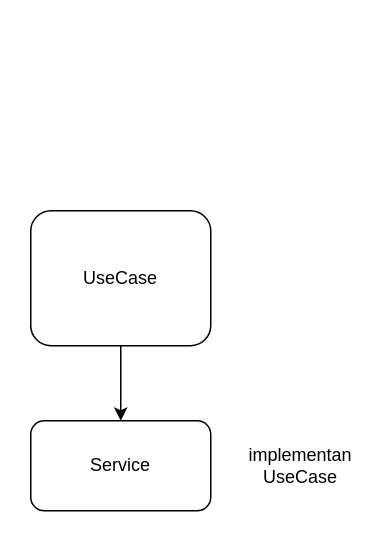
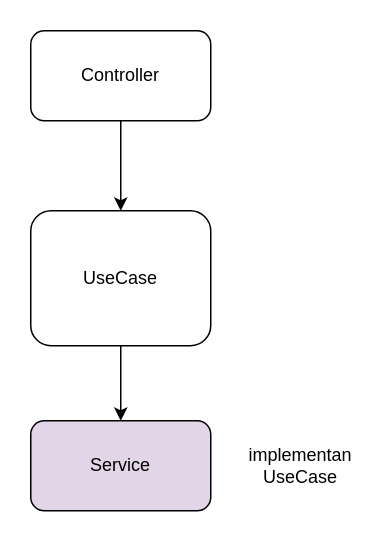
  <mxCell id="0" />
  <mxCell id="1" parent="0" />
+ <mxCell id="2" value="Controller" style="rounded=1;whiteSpace=wrap;html=1;" vertex="1" parent="1"><mxGeometry x="20" y="20" width="120" height="60" as="geometry" /></mxCell>
  <mxCell id="3" value="" style="edgeStyle=orthogonalEdgeStyle;rounded=0;orthogonalLoop=1;jettySize=auto;html=1;" edge="1" parent="1" source="4" target="6"><mxGeometry relative="1" as="geometry" /></mxCell>
  <mxCell id="4" value="UseCase" style="rounded=1;whiteSpace=wrap;html=1;" vertex="1" parent="1"><mxGeometry x="20" y="140" width="120" height="90" as="geometry" /></mxCell>
- <mxCell id="6" value="Service" style="rounded=1;whiteSpace=wrap;html=1;" vertex="1" parent="1"><mxGeometry x="20" y="280" width="120" height="60" as="geometry" /></mxCell>
+ <mxCell id="5" value="" style="endArrow=classic;html=1;rounded=0;exitX=0.5;exitY=1;exitDx=0;exitDy=0;entryX=0.5;entryY=0;entryDx=0;entryDy=0;" edge="1" parent="1" source="2" target="4"><mxGeometry width="50" height="50" relative="1" as="geometry"><mxPoint x="90" y="370" as="sourcePoint" /><mxPoint x="140" y="320" as="targetPoint" /></mxGeometry></mxCell>
+ <mxCell id="6" value="Service" style="rounded=1;whiteSpace=wrap;html=1;fillColor=#e1d5e7;" vertex="1" parent="1"><mxGeometry x="20" y="280" width="120" height="60" as="geometry" /></mxCell>
  <mxCell id="7" value="implementan UseCase" style="text;html=1;strokeColor=none;fillColor=none;align=center;verticalAlign=middle;whiteSpace=wrap;rounded=0;" vertex="1" parent="1"><mxGeometry x="170" y="295" width="60" height="30" as="geometry" /></mxCell>
